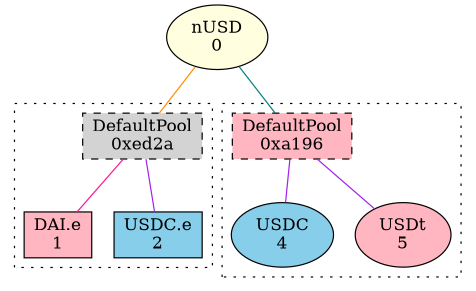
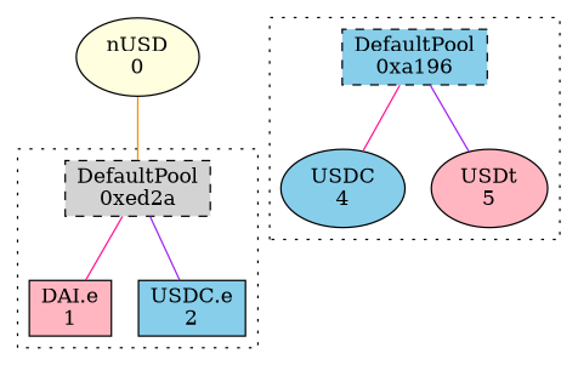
  graph {
    node [fillcolor=lightpink style=filled]
    n1 [label="DAI.e\n1" shape=box]
    n2 [fillcolor=skyblue label="USDC.e\n2" shape=box]
    n3 [fillcolor=lightgrey label="DefaultPool\n0xed2a" shape=rect style="dashed,filled"]
    n4 [fillcolor=skyblue label="USDC\n4"]
    n5 [label="USDt\n5"]
-   n6 [label="DefaultPool\n0xa196" shape=rect style="dashed,filled"]
+   n6 [fillcolor=skyblue label="DefaultPool\n0xa196" shape=rect style="dashed,filled"]
    n7 [fillcolor=lightyellow label="nUSD\n0"]
    subgraph cluster_1 {
      style=dotted
      n3
      subgraph sub_2 {
        rank=same
        style=dotted
        n1
        n2
      }
    }
    subgraph cluster_3 {
      style=dotted
      n6
      subgraph sub_4 {
        rank=same
        style=dotted
        n4
        n5
      }
    }
    n1 -- n2 [style=invis]
    n3 -- n1 [color=deeppink]
    n3 -- n2 [color=purple]
    n4 -- n5 [style=invis]
-   n6 -- n4 [color=purple]
+   n6 -- n4 [color=deeppink]
    n6 -- n5 [color=purple]
    n7 -- n3 [color=darkorange]
-   n7 -- n6 [color=teal]
  }
